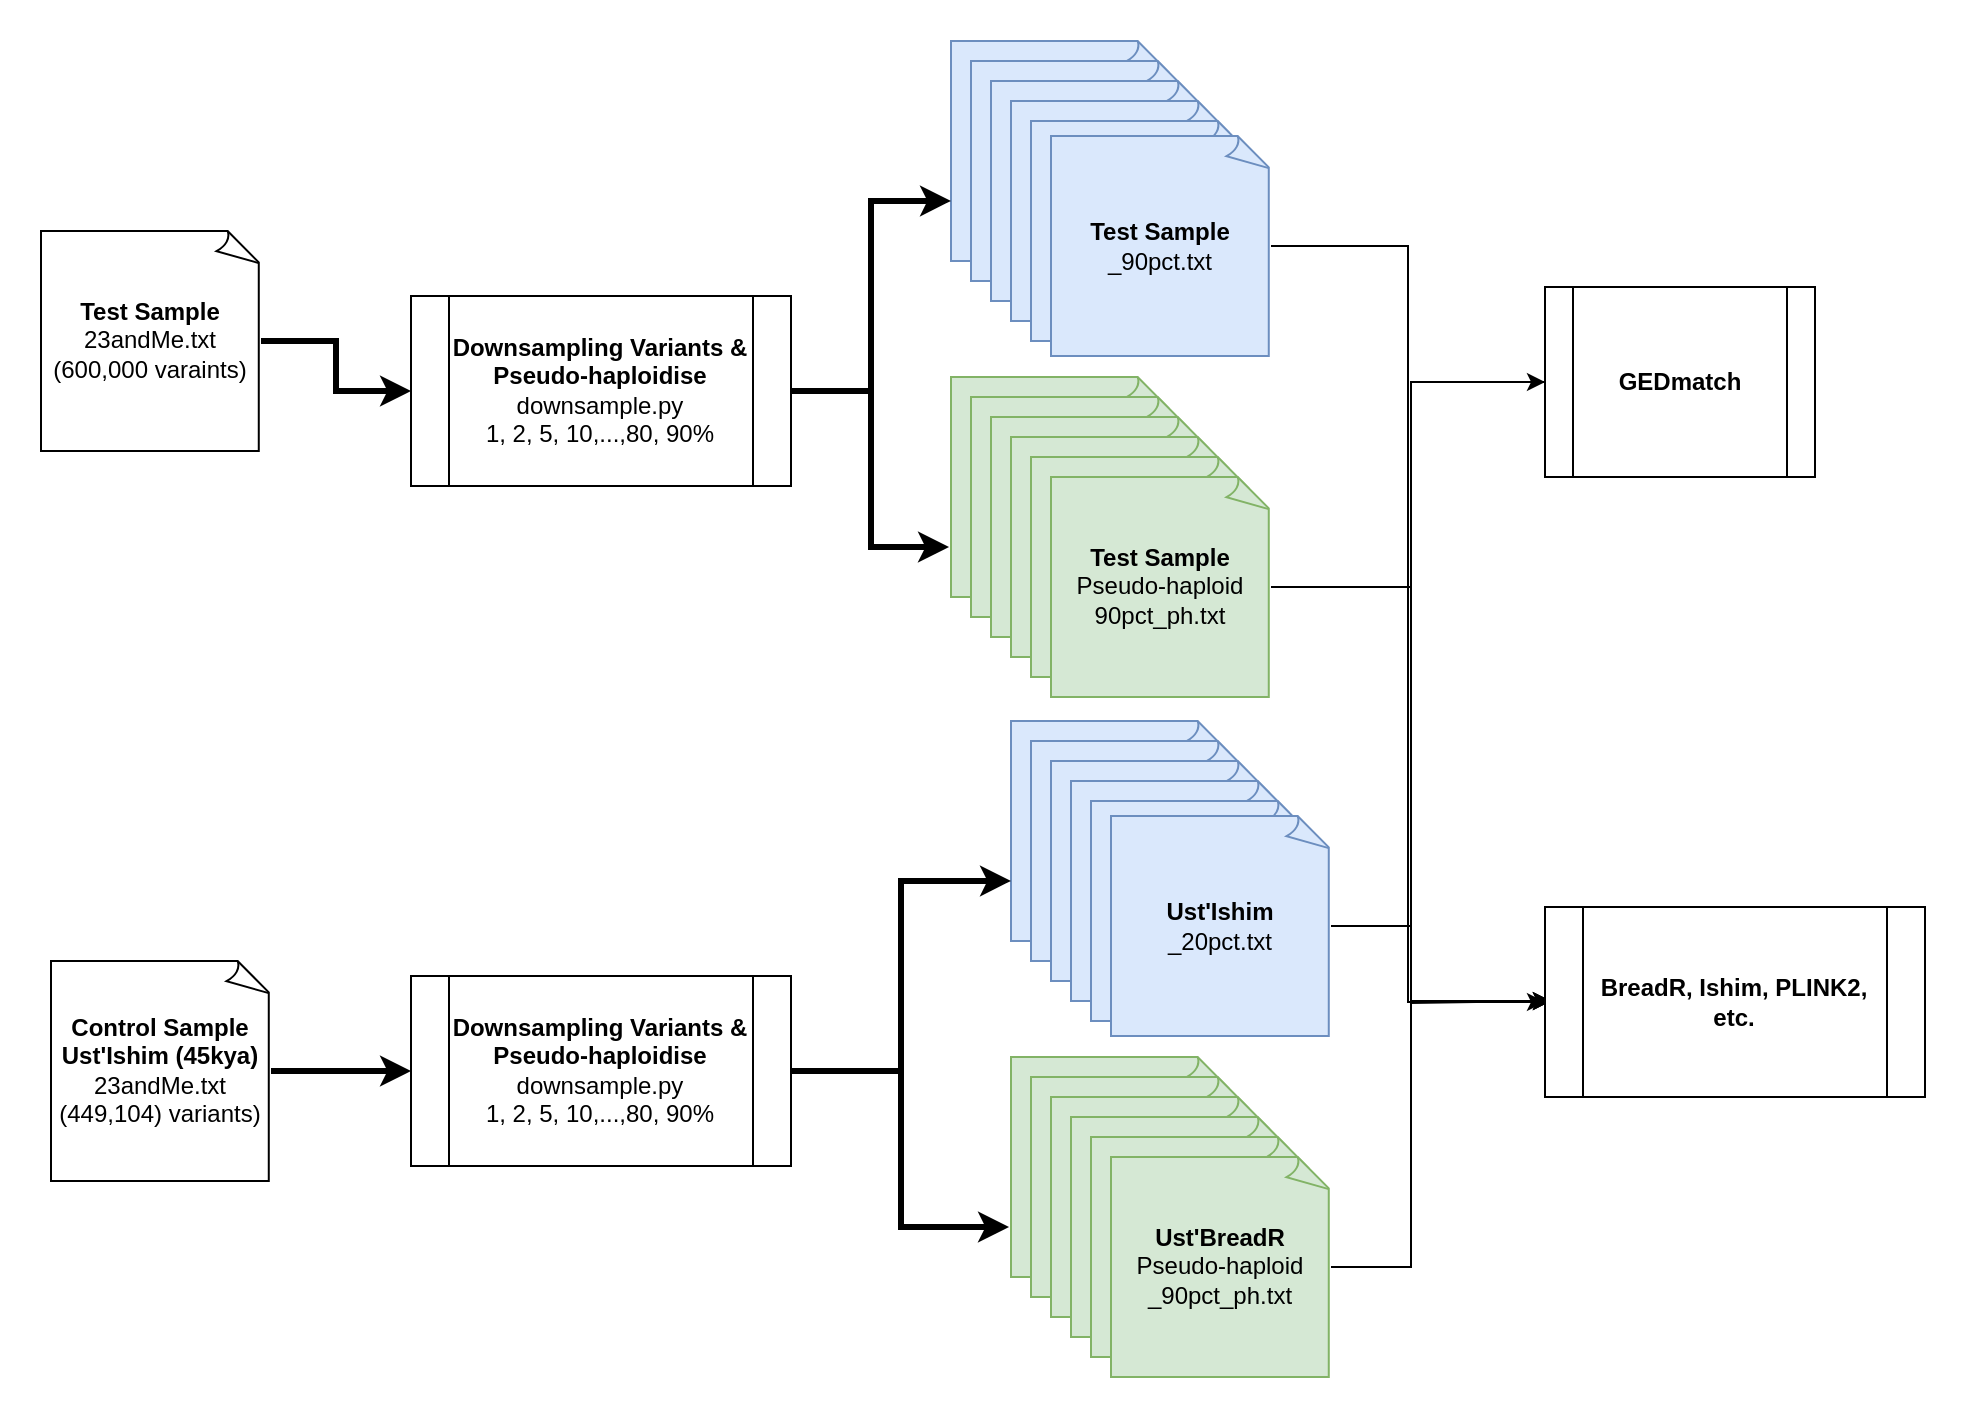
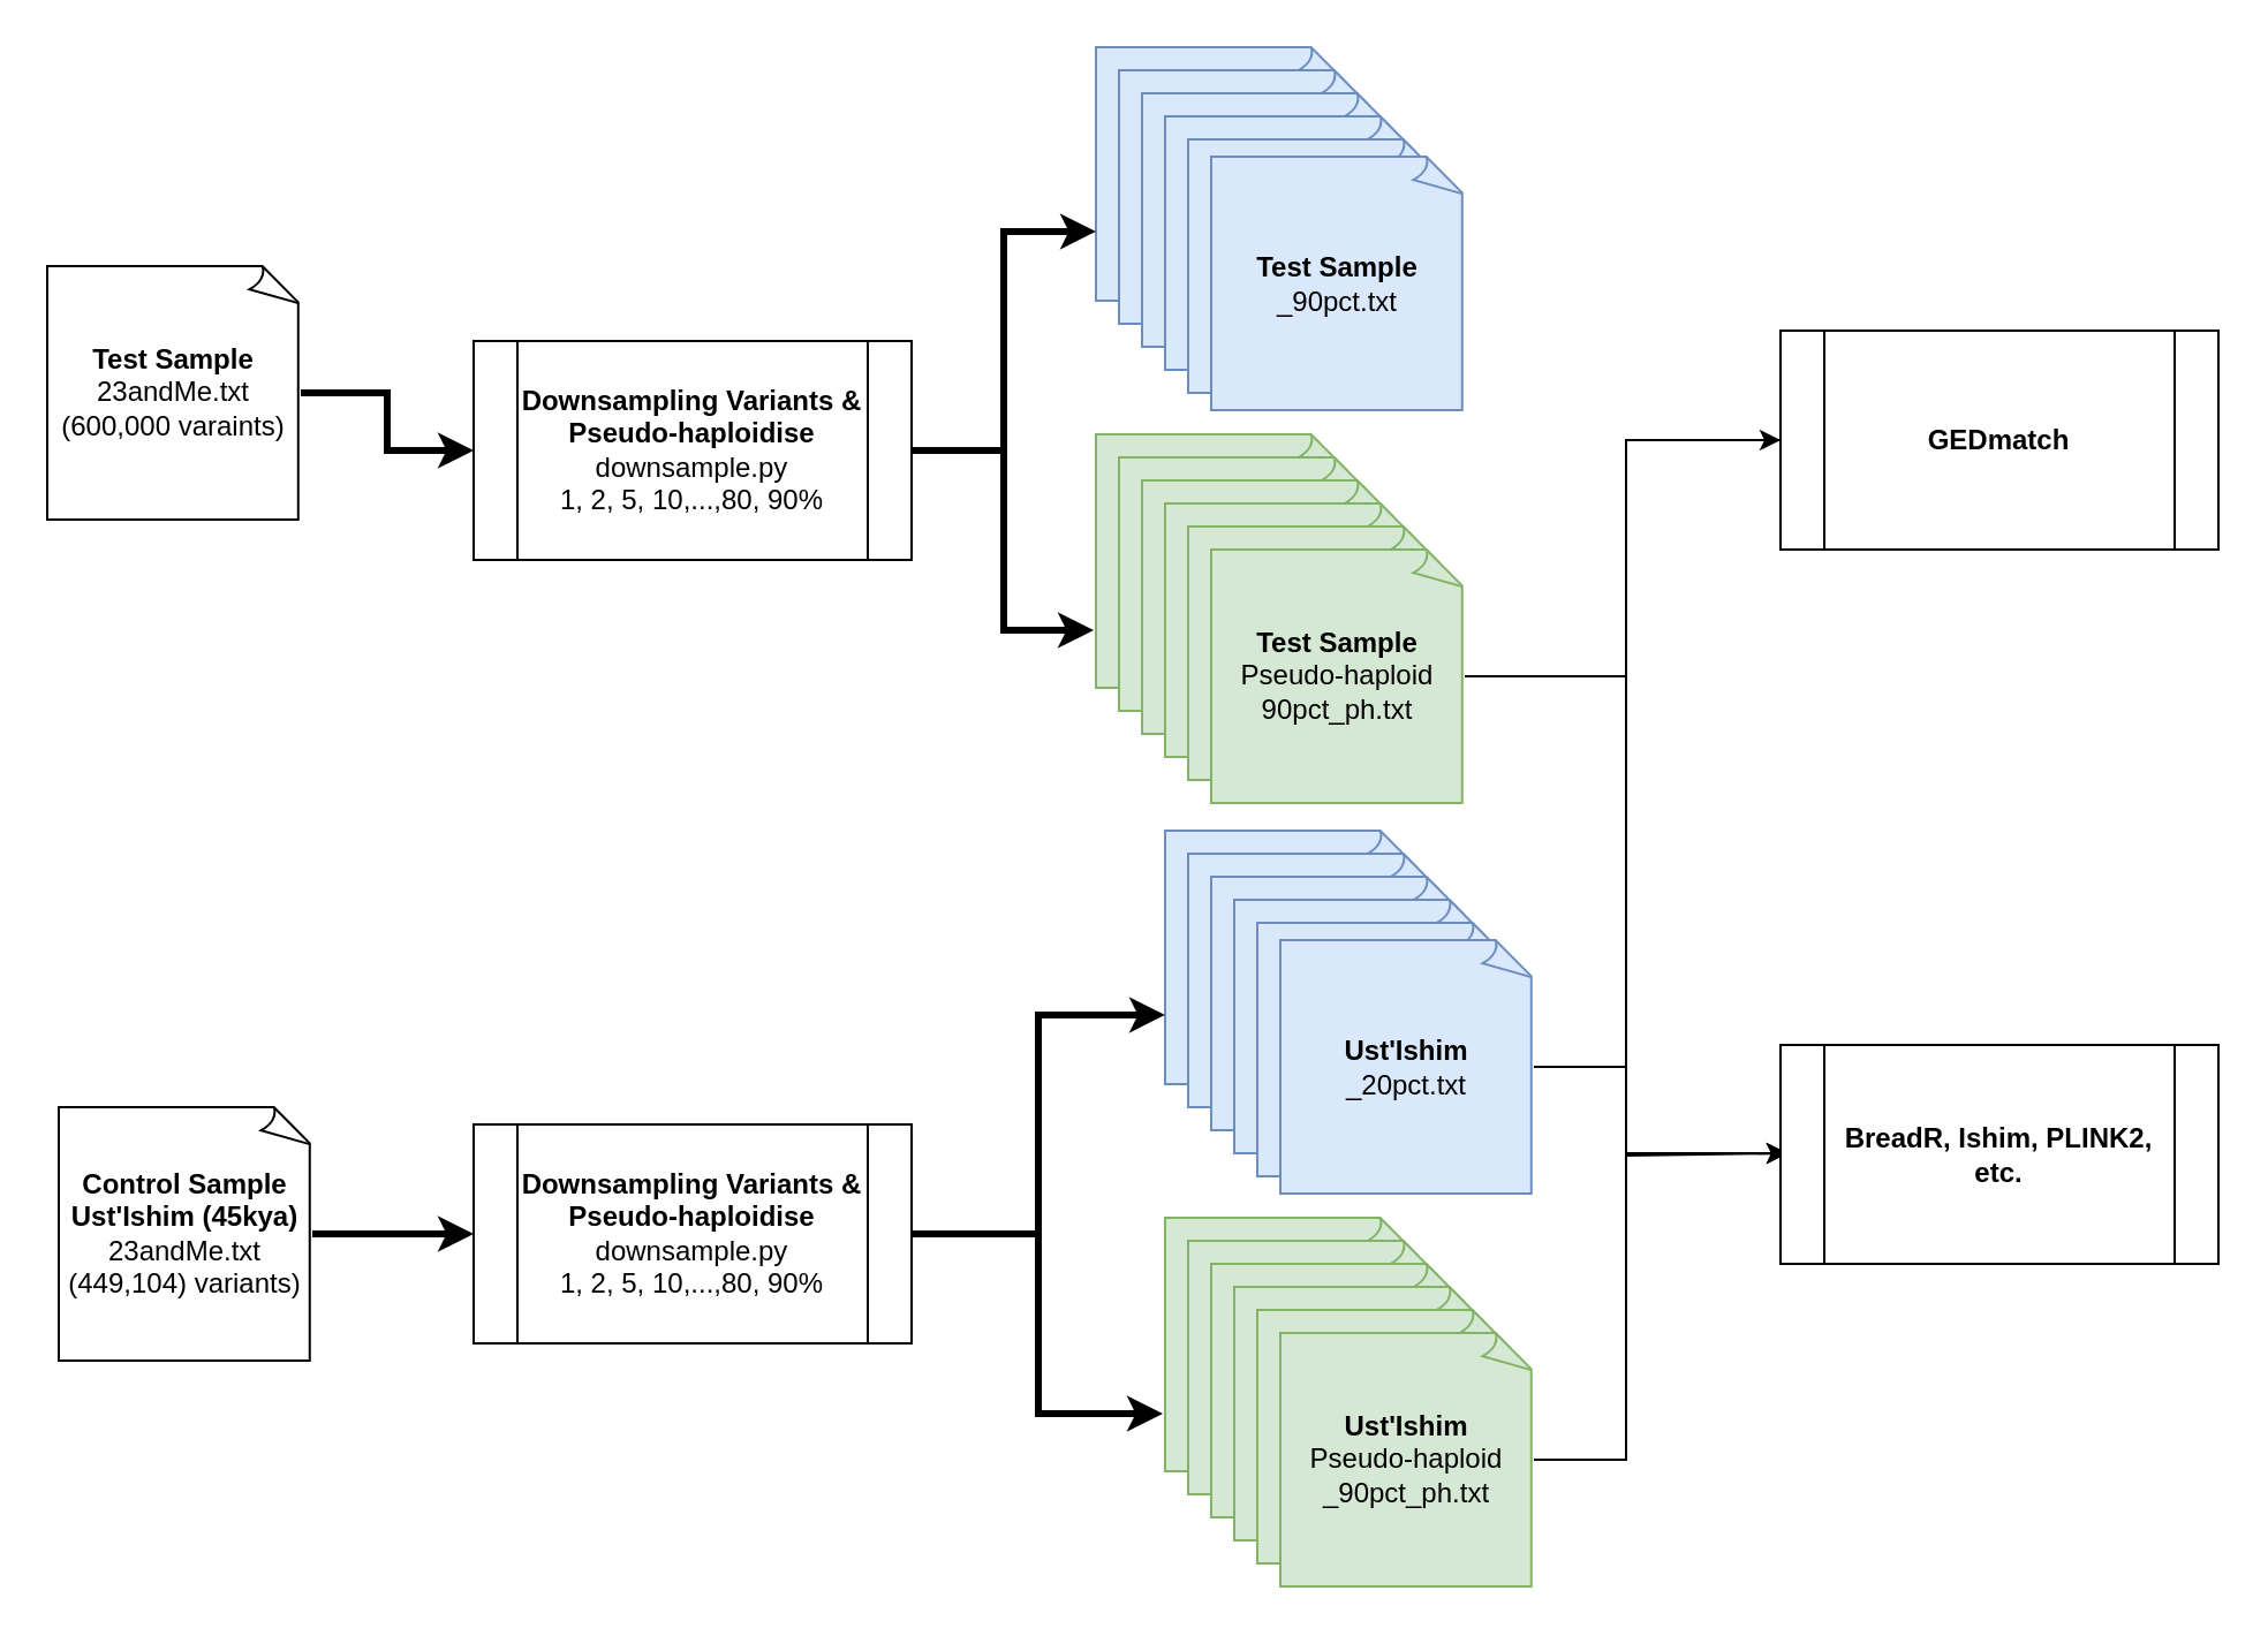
  <mxCell id="0" />
  <mxCell id="1" parent="0" />
  <mxCell id="2" style="edgeStyle=orthogonalEdgeStyle;rounded=0;orthogonalLoop=1;jettySize=auto;html=1;entryX=0;entryY=0.5;entryDx=0;entryDy=0;strokeWidth=3;" edge="1" parent="1" source="3" target="6"><mxGeometry relative="1" as="geometry" /></mxCell>
  <mxCell id="3" value="&lt;b&gt;Test Sample&lt;/b&gt;&lt;div&gt;23andMe.txt&lt;/div&gt;&lt;div&gt;(600,000 varaints)&lt;/div&gt;" style="whiteSpace=wrap;html=1;shape=mxgraph.basic.document" vertex="1" parent="1"><mxGeometry x="20" y="115" width="110" height="110" as="geometry" /></mxCell>
  <mxCell id="4" style="edgeStyle=orthogonalEdgeStyle;rounded=0;orthogonalLoop=1;jettySize=auto;html=1;exitX=1;exitY=0.5;exitDx=0;exitDy=0;exitPerimeter=0;entryX=0;entryY=0.5;entryDx=0;entryDy=0;strokeWidth=3;" edge="1" parent="1" source="5" target="23"><mxGeometry relative="1" as="geometry" /></mxCell>
  <mxCell id="5" value="&lt;b&gt;Control Sample&lt;/b&gt;&lt;div&gt;&lt;b&gt;Ust'Ishim (45kya)&lt;/b&gt;&lt;/div&gt;&lt;div&gt;23andMe.txt&lt;/div&gt;&lt;div&gt;(449,104) variants)&lt;/div&gt;" style="whiteSpace=wrap;html=1;shape=mxgraph.basic.document" vertex="1" parent="1"><mxGeometry x="25" y="480" width="110" height="110" as="geometry" /></mxCell>
  <mxCell id="6" value="&lt;b&gt;Downsampling Variants &amp;amp; Pseudo-haploidise&lt;/b&gt;&lt;div&gt;downsample.py&lt;/div&gt;&lt;div&gt;1, 2, 5, 10,...,80, 90%&lt;/div&gt;" style="shape=process;whiteSpace=wrap;html=1;backgroundOutline=1;" vertex="1" parent="1"><mxGeometry x="205" y="147.5" width="190" height="95" as="geometry" /></mxCell>
  <mxCell id="7" value="" style="whiteSpace=wrap;html=1;shape=mxgraph.basic.document;fillColor=#dae8fc;strokeColor=#6c8ebf;" vertex="1" parent="1"><mxGeometry x="475" y="20" width="110" height="110" as="geometry" /></mxCell>
  <mxCell id="8" value="" style="whiteSpace=wrap;html=1;shape=mxgraph.basic.document;fillColor=#d5e8d4;strokeColor=#82b366;" vertex="1" parent="1"><mxGeometry x="475" y="188" width="110" height="110" as="geometry" /></mxCell>
  <mxCell id="9" value="" style="whiteSpace=wrap;html=1;shape=mxgraph.basic.document;fillColor=#d5e8d4;strokeColor=#82b366;" vertex="1" parent="1"><mxGeometry x="485" y="198" width="110" height="110" as="geometry" /></mxCell>
  <mxCell id="10" value="" style="whiteSpace=wrap;html=1;shape=mxgraph.basic.document;fillColor=#d5e8d4;strokeColor=#82b366;" vertex="1" parent="1"><mxGeometry x="495" y="208" width="110" height="110" as="geometry" /></mxCell>
  <mxCell id="11" value="" style="whiteSpace=wrap;html=1;shape=mxgraph.basic.document;fillColor=#d5e8d4;strokeColor=#82b366;" vertex="1" parent="1"><mxGeometry x="505" y="218" width="110" height="110" as="geometry" /></mxCell>
  <mxCell id="12" value="" style="whiteSpace=wrap;html=1;shape=mxgraph.basic.document;fillColor=#d5e8d4;strokeColor=#82b366;" vertex="1" parent="1"><mxGeometry x="515" y="228" width="110" height="110" as="geometry" /></mxCell>
  <mxCell id="13" value="" style="whiteSpace=wrap;html=1;shape=mxgraph.basic.document;fillColor=#dae8fc;strokeColor=#6c8ebf;" vertex="1" parent="1"><mxGeometry x="485" y="30" width="110" height="110" as="geometry" /></mxCell>
  <mxCell id="14" value="" style="whiteSpace=wrap;html=1;shape=mxgraph.basic.document;fillColor=#dae8fc;strokeColor=#6c8ebf;" vertex="1" parent="1"><mxGeometry x="495" y="40" width="110" height="110" as="geometry" /></mxCell>
  <mxCell id="15" value="" style="whiteSpace=wrap;html=1;shape=mxgraph.basic.document;fillColor=#dae8fc;strokeColor=#6c8ebf;" vertex="1" parent="1"><mxGeometry x="505" y="50" width="110" height="110" as="geometry" /></mxCell>
  <mxCell id="16" value="" style="whiteSpace=wrap;html=1;shape=mxgraph.basic.document;fillColor=#dae8fc;strokeColor=#6c8ebf;" vertex="1" parent="1"><mxGeometry x="515" y="60" width="110" height="110" as="geometry" /></mxCell>
- <mxCell id="17" style="edgeStyle=orthogonalEdgeStyle;rounded=0;orthogonalLoop=1;jettySize=auto;html=1;exitX=1;exitY=0.5;exitDx=0;exitDy=0;exitPerimeter=0;entryX=0;entryY=0.5;entryDx=0;entryDy=0;" edge="1" parent="1" source="18" target="42"><mxGeometry relative="1" as="geometry" /></mxCell>
  <mxCell id="18" value="&lt;b&gt;Test Sample&lt;/b&gt;&lt;div&gt;_90pct.txt&lt;br&gt;&lt;/div&gt;" style="whiteSpace=wrap;html=1;shape=mxgraph.basic.document;fillColor=#dae8fc;strokeColor=#6c8ebf;" vertex="1" parent="1"><mxGeometry x="525" y="67.5" width="110" height="110" as="geometry" /></mxCell>
  <mxCell id="19" style="edgeStyle=orthogonalEdgeStyle;rounded=0;orthogonalLoop=1;jettySize=auto;html=1;exitX=1;exitY=0.5;exitDx=0;exitDy=0;exitPerimeter=0;" edge="1" parent="1" source="20"><mxGeometry relative="1" as="geometry"><mxPoint x="775" y="500" as="targetPoint" /><Array as="points"><mxPoint x="705" y="293" /><mxPoint x="705" y="500" /></Array></mxGeometry></mxCell>
  <mxCell id="20" value="&lt;b&gt;Test Sample&lt;/b&gt;&lt;div&gt;Pseudo-haploid&lt;br&gt;&lt;div&gt;&lt;span style=&quot;background-color: transparent; color: light-dark(rgb(0, 0, 0), rgb(255, 255, 255));&quot;&gt;90pct_ph.txt&lt;/span&gt;&lt;/div&gt;&lt;/div&gt;" style="whiteSpace=wrap;html=1;shape=mxgraph.basic.document;fillColor=#d5e8d4;strokeColor=#82b366;" vertex="1" parent="1"><mxGeometry x="525" y="238" width="110" height="110" as="geometry" /></mxCell>
  <mxCell id="21" style="edgeStyle=orthogonalEdgeStyle;rounded=0;orthogonalLoop=1;jettySize=auto;html=1;entryX=0;entryY=0.727;entryDx=0;entryDy=0;entryPerimeter=0;strokeWidth=3;" edge="1" parent="1" source="6" target="7"><mxGeometry relative="1" as="geometry" /></mxCell>
  <mxCell id="22" style="edgeStyle=orthogonalEdgeStyle;rounded=0;orthogonalLoop=1;jettySize=auto;html=1;entryX=-0.009;entryY=0.773;entryDx=0;entryDy=0;entryPerimeter=0;strokeWidth=3;" edge="1" parent="1" source="6" target="8"><mxGeometry relative="1" as="geometry" /></mxCell>
  <mxCell id="23" value="&lt;b&gt;Downsampling Variants &amp;amp; Pseudo-haploidise&lt;/b&gt;&lt;div&gt;downsample.py&lt;/div&gt;&lt;div&gt;1, 2, 5, 10,...,80, 90%&lt;/div&gt;" style="shape=process;whiteSpace=wrap;html=1;backgroundOutline=1;" vertex="1" parent="1"><mxGeometry x="205" y="487.5" width="190" height="95" as="geometry" /></mxCell>
  <mxCell id="24" value="" style="whiteSpace=wrap;html=1;shape=mxgraph.basic.document;fillColor=#dae8fc;strokeColor=#6c8ebf;" vertex="1" parent="1"><mxGeometry x="505" y="360" width="110" height="110" as="geometry" /></mxCell>
  <mxCell id="25" value="" style="whiteSpace=wrap;html=1;shape=mxgraph.basic.document;fillColor=#d5e8d4;strokeColor=#82b366;" vertex="1" parent="1"><mxGeometry x="505" y="528" width="110" height="110" as="geometry" /></mxCell>
  <mxCell id="26" value="" style="whiteSpace=wrap;html=1;shape=mxgraph.basic.document;fillColor=#d5e8d4;strokeColor=#82b366;" vertex="1" parent="1"><mxGeometry x="515" y="538" width="110" height="110" as="geometry" /></mxCell>
  <mxCell id="27" value="" style="whiteSpace=wrap;html=1;shape=mxgraph.basic.document;fillColor=#d5e8d4;strokeColor=#82b366;" vertex="1" parent="1"><mxGeometry x="525" y="548" width="110" height="110" as="geometry" /></mxCell>
  <mxCell id="28" value="" style="whiteSpace=wrap;html=1;shape=mxgraph.basic.document;fillColor=#d5e8d4;strokeColor=#82b366;" vertex="1" parent="1"><mxGeometry x="535" y="558" width="110" height="110" as="geometry" /></mxCell>
  <mxCell id="29" value="" style="whiteSpace=wrap;html=1;shape=mxgraph.basic.document;fillColor=#d5e8d4;strokeColor=#82b366;" vertex="1" parent="1"><mxGeometry x="545" y="568" width="110" height="110" as="geometry" /></mxCell>
  <mxCell id="30" value="" style="whiteSpace=wrap;html=1;shape=mxgraph.basic.document;fillColor=#dae8fc;strokeColor=#6c8ebf;" vertex="1" parent="1"><mxGeometry x="515" y="370" width="110" height="110" as="geometry" /></mxCell>
  <mxCell id="31" value="" style="whiteSpace=wrap;html=1;shape=mxgraph.basic.document;fillColor=#dae8fc;strokeColor=#6c8ebf;" vertex="1" parent="1"><mxGeometry x="525" y="380" width="110" height="110" as="geometry" /></mxCell>
  <mxCell id="32" value="" style="whiteSpace=wrap;html=1;shape=mxgraph.basic.document;fillColor=#dae8fc;strokeColor=#6c8ebf;" vertex="1" parent="1"><mxGeometry x="535" y="390" width="110" height="110" as="geometry" /></mxCell>
  <mxCell id="33" value="" style="whiteSpace=wrap;html=1;shape=mxgraph.basic.document;fillColor=#dae8fc;strokeColor=#6c8ebf;" vertex="1" parent="1"><mxGeometry x="545" y="400" width="110" height="110" as="geometry" /></mxCell>
  <mxCell id="34" style="edgeStyle=orthogonalEdgeStyle;rounded=0;orthogonalLoop=1;jettySize=auto;html=1;exitX=1;exitY=0.5;exitDx=0;exitDy=0;exitPerimeter=0;" edge="1" parent="1" source="36"><mxGeometry relative="1" as="geometry"><mxPoint x="775" y="500" as="targetPoint" /><Array as="points"><mxPoint x="705" y="463" /><mxPoint x="705" y="501" /><mxPoint x="775" y="501" /></Array></mxGeometry></mxCell>
  <mxCell id="35" style="edgeStyle=orthogonalEdgeStyle;rounded=0;orthogonalLoop=1;jettySize=auto;html=1;exitX=1;exitY=0.5;exitDx=0;exitDy=0;exitPerimeter=0;entryX=0;entryY=0.5;entryDx=0;entryDy=0;" edge="1" parent="1" source="36" target="43"><mxGeometry relative="1" as="geometry"><Array as="points"><mxPoint x="705" y="463" /><mxPoint x="705" y="191" /></Array></mxGeometry></mxCell>
  <mxCell id="36" value="&lt;b&gt;Ust'Ishim&lt;/b&gt;&lt;div&gt;_20pct.txt&lt;/div&gt;" style="whiteSpace=wrap;html=1;shape=mxgraph.basic.document;fillColor=#dae8fc;strokeColor=#6c8ebf;" vertex="1" parent="1"><mxGeometry x="555" y="407.5" width="110" height="110" as="geometry" /></mxCell>
  <mxCell id="37" style="edgeStyle=orthogonalEdgeStyle;rounded=0;orthogonalLoop=1;jettySize=auto;html=1;exitX=1;exitY=0.5;exitDx=0;exitDy=0;exitPerimeter=0;" edge="1" parent="1" source="39"><mxGeometry relative="1" as="geometry"><mxPoint x="775" y="500" as="targetPoint" /><Array as="points"><mxPoint x="705" y="633" /><mxPoint x="705" y="500" /></Array></mxGeometry></mxCell>
  <mxCell id="38" style="edgeStyle=orthogonalEdgeStyle;rounded=0;orthogonalLoop=1;jettySize=auto;html=1;exitX=1;exitY=0.5;exitDx=0;exitDy=0;exitPerimeter=0;entryX=0;entryY=0.5;entryDx=0;entryDy=0;endArrow=none;" edge="1" parent="1" source="39" target="43"><mxGeometry relative="1" as="geometry"><Array as="points"><mxPoint x="705" y="633" /><mxPoint x="705" y="191" /></Array></mxGeometry></mxCell>
- <mxCell id="39" value="&lt;b&gt;Ust'BreadR&lt;/b&gt;&lt;div&gt;Pseudo-haploid&lt;br&gt;&lt;div&gt;&lt;span style=&quot;background-color: transparent; color: light-dark(rgb(0, 0, 0), rgb(255, 255, 255));&quot;&gt;_90pct_ph.txt&lt;/span&gt;&lt;/div&gt;&lt;/div&gt;" style="whiteSpace=wrap;html=1;shape=mxgraph.basic.document;fillColor=#d5e8d4;strokeColor=#82b366;" vertex="1" parent="1"><mxGeometry x="555" y="578" width="110" height="110" as="geometry" /></mxCell>
+ <mxCell id="39" value="&lt;b&gt;Ust'Ishim&lt;/b&gt;&lt;div&gt;Pseudo-haploid&lt;br&gt;&lt;div&gt;&lt;span style=&quot;background-color: transparent; color: light-dark(rgb(0, 0, 0), rgb(255, 255, 255));&quot;&gt;_90pct_ph.txt&lt;/span&gt;&lt;/div&gt;&lt;/div&gt;" style="whiteSpace=wrap;html=1;shape=mxgraph.basic.document;fillColor=#d5e8d4;strokeColor=#82b366;" vertex="1" parent="1"><mxGeometry x="555" y="578" width="110" height="110" as="geometry" /></mxCell>
  <mxCell id="40" style="edgeStyle=orthogonalEdgeStyle;rounded=0;orthogonalLoop=1;jettySize=auto;html=1;entryX=0;entryY=0.727;entryDx=0;entryDy=0;entryPerimeter=0;strokeWidth=3;" edge="1" parent="1" source="23" target="24"><mxGeometry relative="1" as="geometry" /></mxCell>
  <mxCell id="41" style="edgeStyle=orthogonalEdgeStyle;rounded=0;orthogonalLoop=1;jettySize=auto;html=1;entryX=-0.009;entryY=0.773;entryDx=0;entryDy=0;entryPerimeter=0;strokeWidth=3;" edge="1" parent="1" source="23" target="25"><mxGeometry relative="1" as="geometry" /></mxCell>
  <mxCell id="42" value="&lt;b&gt;BreadR, Ishim, PLINK2, etc.&lt;/b&gt;" style="shape=process;whiteSpace=wrap;html=1;backgroundOutline=1;" vertex="1" parent="1"><mxGeometry x="772" y="453" width="190" height="95" as="geometry" /></mxCell>
- <mxCell id="43" value="&lt;b&gt;GEDmatch&lt;/b&gt;" style="shape=process;whiteSpace=wrap;html=1;backgroundOutline=1;" vertex="1" parent="1"><mxGeometry x="772" y="143" width="135" height="95" as="geometry" /></mxCell>
+ <mxCell id="43" value="&lt;b&gt;GEDmatch&lt;/b&gt;" style="shape=process;whiteSpace=wrap;html=1;backgroundOutline=1;" vertex="1" parent="1"><mxGeometry x="772" y="143" width="190" height="95" as="geometry" /></mxCell>
